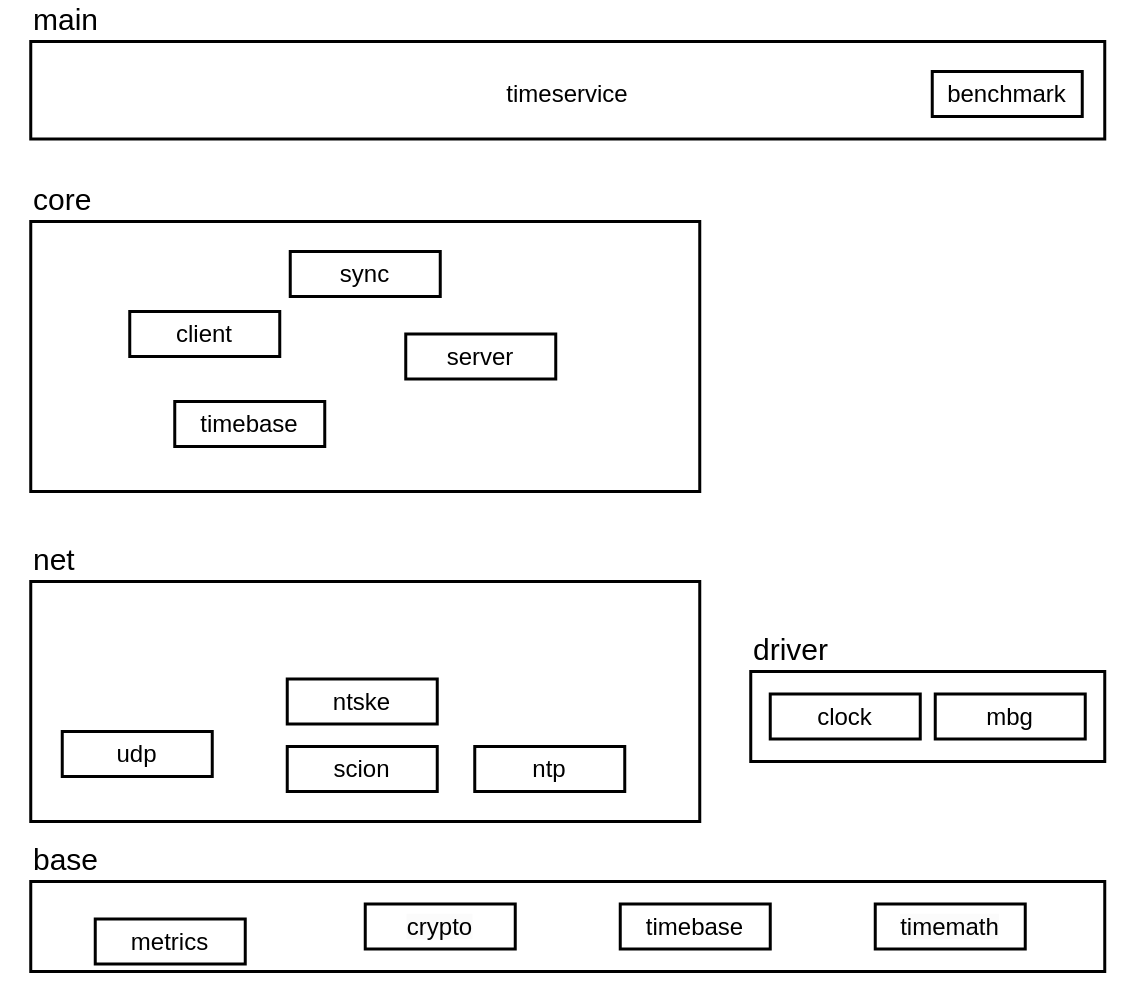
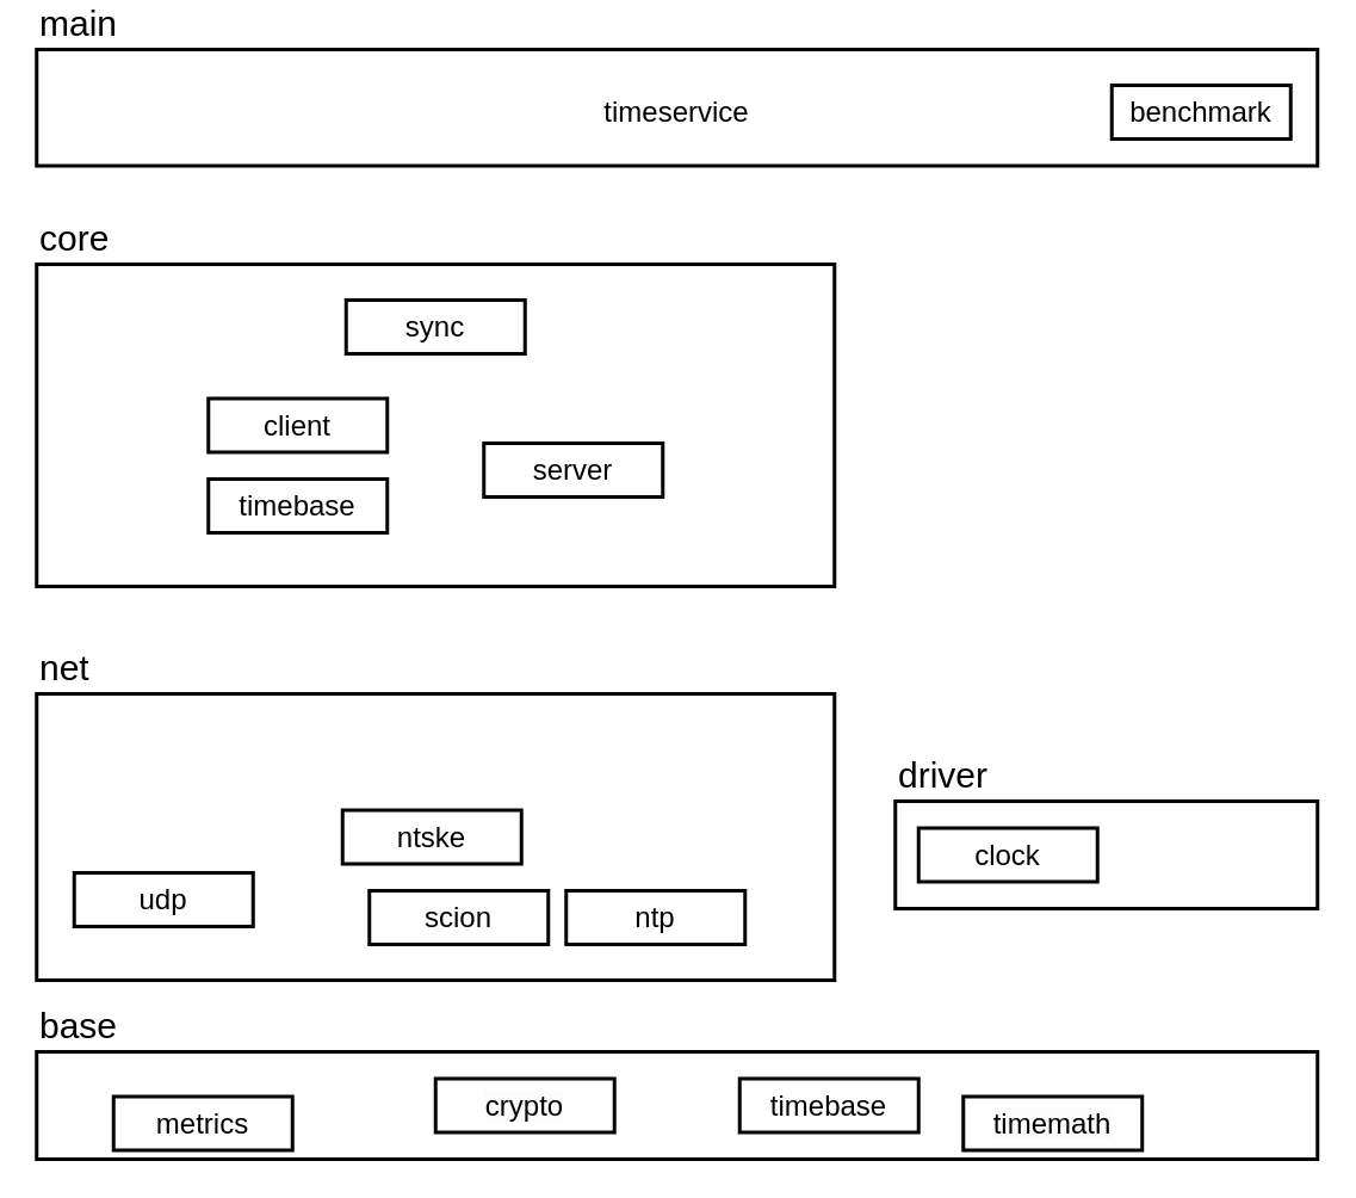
  <mxCell id="0" />
  <mxCell id="1" parent="0" />
  <mxCell id="2" value="main" style="rounded=0;whiteSpace=wrap;html=1;labelBackgroundColor=none;labelPosition=center;verticalLabelPosition=top;align=left;verticalAlign=bottom;fontSize=20;strokeWidth=2;fillColor=none;" parent="1" vertex="1"><mxGeometry x="20" y="20" width="716" height="65" as="geometry" /></mxCell>
  <mxCell id="3" value="core" style="rounded=0;whiteSpace=wrap;html=1;labelBackgroundColor=none;labelPosition=center;verticalLabelPosition=top;align=left;verticalAlign=bottom;fontSize=20;strokeWidth=2;fillColor=none;" parent="1" vertex="1"><mxGeometry x="20" y="140" width="446" height="180" as="geometry" /></mxCell>
  <mxCell id="4" value="sync" style="text;html=1;fillColor=none;align=center;verticalAlign=middle;whiteSpace=wrap;rounded=0;strokeWidth=2;fontSize=16;labelBackgroundColor=none;strokeColor=default;" parent="1" vertex="1"><mxGeometry x="193" y="160" width="100" height="30" as="geometry" /></mxCell>
- <mxCell id="5" value="client" style="text;html=1;fillColor=none;align=center;verticalAlign=middle;whiteSpace=wrap;rounded=0;strokeWidth=2;fontSize=16;labelBackgroundColor=none;strokeColor=default;" parent="1" vertex="1"><mxGeometry x="86" y="200" width="100" height="30" as="geometry" /></mxCell>
+ <mxCell id="5" value="client" style="text;html=1;fillColor=none;align=center;verticalAlign=middle;whiteSpace=wrap;rounded=0;strokeWidth=2;fontSize=16;labelBackgroundColor=none;strokeColor=default;" parent="1" vertex="1"><mxGeometry x="116" y="215" width="100" height="30" as="geometry" /></mxCell>
  <mxCell id="6" value="timebase" style="text;html=1;fillColor=none;align=center;verticalAlign=middle;whiteSpace=wrap;rounded=0;strokeWidth=2;fontSize=16;labelBackgroundColor=none;strokeColor=default;" parent="1" vertex="1"><mxGeometry x="116" y="260" width="100" height="30" as="geometry" /></mxCell>
- <mxCell id="7" value="server" style="text;html=1;fillColor=none;align=center;verticalAlign=middle;whiteSpace=wrap;rounded=0;strokeWidth=2;fontSize=16;labelBackgroundColor=none;strokeColor=default;" parent="1" vertex="1"><mxGeometry x="270" y="215" width="100" height="30" as="geometry" /></mxCell>
+ <mxCell id="7" value="server" style="text;html=1;fillColor=none;align=center;verticalAlign=middle;whiteSpace=wrap;rounded=0;strokeWidth=2;fontSize=16;labelBackgroundColor=none;strokeColor=default;" parent="1" vertex="1"><mxGeometry x="270" y="240" width="100" height="30" as="geometry" /></mxCell>
  <mxCell id="8" value="net" style="rounded=0;whiteSpace=wrap;html=1;labelBackgroundColor=none;labelPosition=center;verticalLabelPosition=top;align=left;verticalAlign=bottom;fontSize=20;strokeWidth=2;fillColor=none;" parent="1" vertex="1"><mxGeometry x="20" y="380" width="446" height="160" as="geometry" /></mxCell>
  <mxCell id="9" value="udp" style="text;html=1;fillColor=none;align=center;verticalAlign=middle;whiteSpace=wrap;rounded=0;strokeWidth=2;fontSize=16;labelBackgroundColor=none;strokeColor=default;" parent="1" vertex="1"><mxGeometry x="41" y="480" width="100" height="30" as="geometry" /></mxCell>
- <mxCell id="10" value="scion" style="text;html=1;fillColor=none;align=center;verticalAlign=middle;whiteSpace=wrap;rounded=0;strokeWidth=2;fontSize=16;labelBackgroundColor=none;strokeColor=default;" parent="1" vertex="1"><mxGeometry x="191" y="490" width="100" height="30" as="geometry" /></mxCell>
+ <mxCell id="10" value="scion" style="text;html=1;fillColor=none;align=center;verticalAlign=middle;whiteSpace=wrap;rounded=0;strokeWidth=2;fontSize=16;labelBackgroundColor=none;strokeColor=default;" parent="1" vertex="1"><mxGeometry x="206" y="490" width="100" height="30" as="geometry" /></mxCell>
  <mxCell id="11" value="ntp" style="text;html=1;fillColor=none;align=center;verticalAlign=middle;whiteSpace=wrap;rounded=0;strokeWidth=2;fontSize=16;labelBackgroundColor=none;strokeColor=default;" parent="1" vertex="1"><mxGeometry x="316" y="490" width="100" height="30" as="geometry" /></mxCell>
  <mxCell id="12" value="timeservice" style="text;html=1;strokeColor=none;fillColor=none;align=center;verticalAlign=middle;whiteSpace=wrap;rounded=0;fontSize=16;" parent="1" vertex="1"><mxGeometry x="348" y="40" width="60" height="30" as="geometry" /></mxCell>
  <mxCell id="13" value="driver" style="rounded=0;whiteSpace=wrap;html=1;labelBackgroundColor=none;labelPosition=center;verticalLabelPosition=top;align=left;verticalAlign=bottom;fontSize=20;strokeWidth=2;fillColor=none;" parent="1" vertex="1"><mxGeometry x="500" y="440" width="236" height="60" as="geometry" /></mxCell>
  <mxCell id="14" value="clock" style="text;html=1;fillColor=none;align=center;verticalAlign=middle;whiteSpace=wrap;rounded=0;strokeWidth=2;fontSize=16;labelBackgroundColor=none;strokeColor=default;" parent="1" vertex="1"><mxGeometry x="513" y="455" width="100" height="30" as="geometry" /></mxCell>
- <mxCell id="15" value="mbg" style="text;html=1;fillColor=none;align=center;verticalAlign=middle;whiteSpace=wrap;rounded=0;strokeWidth=2;fontSize=16;labelBackgroundColor=none;strokeColor=default;" parent="1" vertex="1"><mxGeometry x="623" y="455" width="100" height="30" as="geometry" /></mxCell>
  <mxCell id="16" value="base" style="rounded=0;whiteSpace=wrap;html=1;labelBackgroundColor=none;labelPosition=center;verticalLabelPosition=top;align=left;verticalAlign=bottom;fontSize=20;strokeWidth=2;fillColor=none;" parent="1" vertex="1"><mxGeometry x="20" y="580" width="716" height="60" as="geometry" /></mxCell>
  <mxCell id="17" value="timebase" style="text;html=1;fillColor=none;align=center;verticalAlign=middle;whiteSpace=wrap;rounded=0;strokeWidth=2;fontSize=16;labelBackgroundColor=none;strokeColor=default;" parent="1" vertex="1"><mxGeometry x="413" y="595" width="100" height="30" as="geometry" /></mxCell>
- <mxCell id="18" value="&lt;span style=&quot;caret-color: rgb(0, 0, 0); color: rgb(0, 0, 0); font-family: Helvetica; font-size: 16px; font-style: normal; font-variant-caps: normal; font-weight: 400; letter-spacing: normal; text-align: center; text-indent: 0px; text-transform: none; word-spacing: 0px; -webkit-text-stroke-width: 0px; background-color: rgb(251, 251, 251); text-decoration: none; float: none; display: inline !important;&quot;&gt;timemath&lt;/span&gt;" style="text;html=1;fillColor=none;align=center;verticalAlign=middle;whiteSpace=wrap;rounded=0;strokeWidth=2;fontSize=16;labelBackgroundColor=none;strokeColor=default;" parent="1" vertex="1"><mxGeometry x="583" y="595" width="100" height="30" as="geometry" /></mxCell>
+ <mxCell id="18" value="&lt;span style=&quot;caret-color: rgb(0, 0, 0); color: rgb(0, 0, 0); font-family: Helvetica; font-size: 16px; font-style: normal; font-variant-caps: normal; font-weight: 400; letter-spacing: normal; text-align: center; text-indent: 0px; text-transform: none; word-spacing: 0px; -webkit-text-stroke-width: 0px; background-color: rgb(251, 251, 251); text-decoration: none; float: none; display: inline !important;&quot;&gt;timemath&lt;/span&gt;" style="text;html=1;fillColor=none;align=center;verticalAlign=middle;whiteSpace=wrap;rounded=0;strokeWidth=2;fontSize=16;labelBackgroundColor=none;strokeColor=default;" parent="1" vertex="1"><mxGeometry x="538" y="605" width="100" height="30" as="geometry" /></mxCell>
  <mxCell id="19" value="metrics" style="text;html=1;fillColor=none;align=center;verticalAlign=middle;whiteSpace=wrap;rounded=0;strokeWidth=2;fontSize=16;labelBackgroundColor=none;strokeColor=default;" parent="1" vertex="1"><mxGeometry x="63" y="605" width="100" height="30" as="geometry" /></mxCell>
  <mxCell id="20" value="&lt;span style=&quot;caret-color: rgb(0, 0, 0); color: rgb(0, 0, 0); font-family: Helvetica; font-size: 16px; font-style: normal; font-variant-caps: normal; font-weight: 400; letter-spacing: normal; text-align: center; text-indent: 0px; text-transform: none; word-spacing: 0px; -webkit-text-stroke-width: 0px; background-color: rgb(251, 251, 251); text-decoration: none; float: none; display: inline !important;&quot;&gt;crypto&lt;/span&gt;" style="text;html=1;fillColor=none;align=center;verticalAlign=middle;whiteSpace=wrap;rounded=0;strokeWidth=2;fontSize=16;labelBackgroundColor=none;strokeColor=default;" parent="1" vertex="1"><mxGeometry x="243" y="595" width="100" height="30" as="geometry" /></mxCell>
  <mxCell id="21" value="ntske" style="text;html=1;fillColor=none;align=center;verticalAlign=middle;whiteSpace=wrap;rounded=0;strokeWidth=2;fontSize=16;labelBackgroundColor=none;strokeColor=default;" parent="1" vertex="1"><mxGeometry x="191" y="445" width="100" height="30" as="geometry" /></mxCell>
  <mxCell id="22" value="benchmark" style="text;html=1;fillColor=none;align=center;verticalAlign=middle;whiteSpace=wrap;rounded=0;strokeWidth=2;fontSize=16;labelBackgroundColor=none;strokeColor=default;" parent="1" vertex="1"><mxGeometry x="621" y="40" width="100" height="30" as="geometry" /></mxCell>
